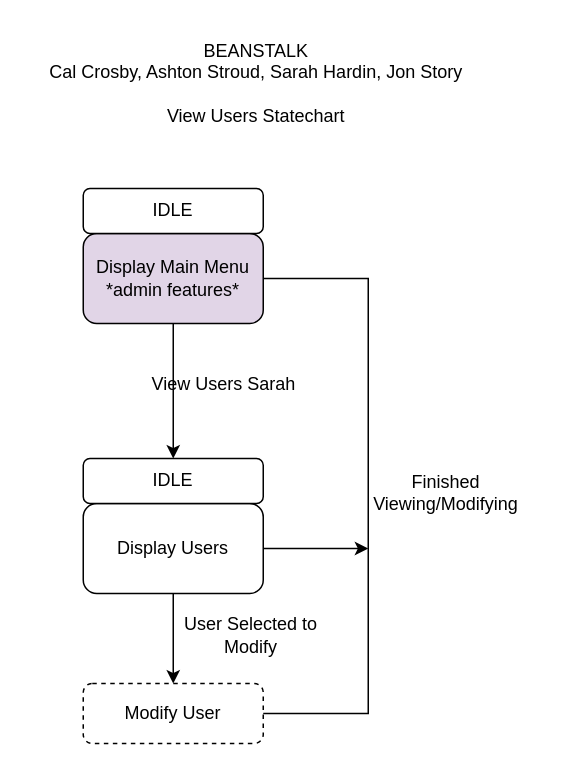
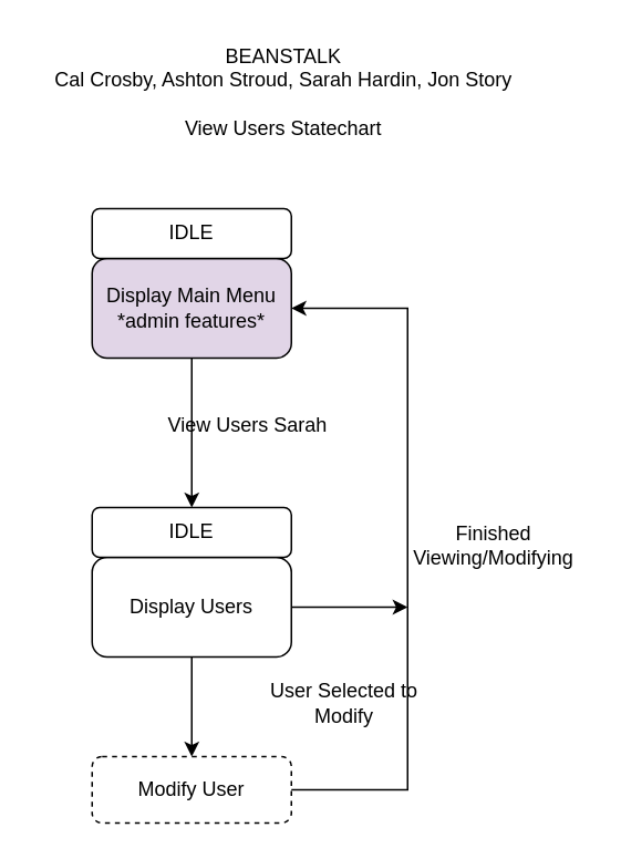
  <mxCell id="0" />
  <mxCell id="1" parent="0" />
  <mxCell id="2" value="Display Main Menu&lt;br&gt;*admin features*" style="rounded=1;whiteSpace=wrap;html=1;fillColor=#e1d5e7;" parent="1" vertex="1"><mxGeometry x="55" y="155" width="120" height="60" as="geometry" /></mxCell>
  <mxCell id="3" value="IDLE" style="rounded=1;whiteSpace=wrap;html=1;" parent="1" vertex="1"><mxGeometry x="55" y="125" width="120" height="30" as="geometry" /></mxCell>
  <mxCell id="4" value="" style="endArrow=classic;html=1;rounded=0;exitX=0.5;exitY=1;exitDx=0;exitDy=0;" parent="1" source="2" edge="1"><mxGeometry width="50" height="50" relative="1" as="geometry"><mxPoint x="115" y="325" as="sourcePoint" /><mxPoint x="115" y="305" as="targetPoint" /></mxGeometry></mxCell>
  <mxCell id="5" value="View Users Sarah" style="text;html=1;strokeColor=none;fillColor=none;align=center;verticalAlign=middle;whiteSpace=wrap;rounded=0;" parent="1" vertex="1"><mxGeometry x="94" y="241" width="110" height="30" as="geometry" /></mxCell>
  <mxCell id="6" value="Display Users" style="rounded=1;whiteSpace=wrap;html=1;" parent="1" vertex="1"><mxGeometry x="55" y="335" width="120" height="60" as="geometry" /></mxCell>
  <mxCell id="7" value="IDLE" style="rounded=1;whiteSpace=wrap;html=1;" parent="1" vertex="1"><mxGeometry x="55" y="305" width="120" height="30" as="geometry" /></mxCell>
  <mxCell id="8" value="" style="endArrow=classic;html=1;rounded=0;exitX=0.5;exitY=1;exitDx=0;exitDy=0;entryX=0.5;entryY=0;entryDx=0;entryDy=0;" parent="1" source="6" target="9" edge="1"><mxGeometry width="50" height="50" relative="1" as="geometry"><mxPoint x="75" y="475" as="sourcePoint" /><mxPoint x="115" y="445" as="targetPoint" /></mxGeometry></mxCell>
  <mxCell id="9" value="Modify User" style="rounded=1;whiteSpace=wrap;html=1;dashed=1;" parent="1" vertex="1"><mxGeometry x="55" y="455" width="120" height="40" as="geometry" /></mxCell>
- <mxCell id="10" value="User Selected to Modify" style="text;html=1;strokeColor=none;fillColor=none;align=center;verticalAlign=middle;whiteSpace=wrap;rounded=0;" parent="1" vertex="1"><mxGeometry x="112" y="408" width="110" height="30" as="geometry" /></mxCell>
- <mxCell id="11" value="" style="endArrow=none;html=1;rounded=0;exitX=1;exitY=0.5;exitDx=0;exitDy=0;entryX=1;entryY=0.5;entryDx=0;entryDy=0;" parent="1" source="9" target="2" edge="1"><mxGeometry width="50" height="50" relative="1" as="geometry"><mxPoint x="275" y="515" as="sourcePoint" /><mxPoint x="265" y="475" as="targetPoint" /><Array as="points"><mxPoint x="245" y="475" /><mxPoint x="245" y="185" /></Array></mxGeometry></mxCell>
+ <mxCell id="10" value="User Selected to Modify" style="text;html=1;strokeColor=none;fillColor=none;align=center;verticalAlign=middle;whiteSpace=wrap;rounded=0;" parent="1" vertex="1"><mxGeometry x="152" y="408" width="110" height="30" as="geometry" /></mxCell>
+ <mxCell id="11" value="" style="endArrow=classic;html=1;rounded=0;exitX=1;exitY=0.5;exitDx=0;exitDy=0;entryX=1;entryY=0.5;entryDx=0;entryDy=0;" parent="1" source="9" target="2" edge="1"><mxGeometry width="50" height="50" relative="1" as="geometry"><mxPoint x="275" y="515" as="sourcePoint" /><mxPoint x="265" y="475" as="targetPoint" /><Array as="points"><mxPoint x="245" y="475" /><mxPoint x="245" y="185" /></Array></mxGeometry></mxCell>
  <mxCell id="12" value="" style="endArrow=classic;html=1;rounded=0;exitX=1;exitY=0.5;exitDx=0;exitDy=0;" parent="1" source="6" edge="1"><mxGeometry width="50" height="50" relative="1" as="geometry"><mxPoint x="195" y="395" as="sourcePoint" /><mxPoint x="245" y="365" as="targetPoint" /></mxGeometry></mxCell>
  <mxCell id="13" value="Finished&lt;br&gt;Viewing/Modifying" style="text;html=1;strokeColor=none;fillColor=none;align=center;verticalAlign=middle;whiteSpace=wrap;rounded=0;" parent="1" vertex="1"><mxGeometry x="242" y="313" width="110" height="30" as="geometry" /></mxCell>
  <mxCell id="14" value="BEANSTALK&lt;br&gt;Cal Crosby, Ashton Stroud, Sarah Hardin, Jon Story&lt;br&gt;&lt;br&gt;View Users Statechart" style="text;html=1;align=center;verticalAlign=middle;resizable=0;points=[];autosize=1;strokeColor=none;fillColor=none;" vertex="1" parent="1"><mxGeometry x="20" y="20" width="300" height="70" as="geometry" /></mxCell>
